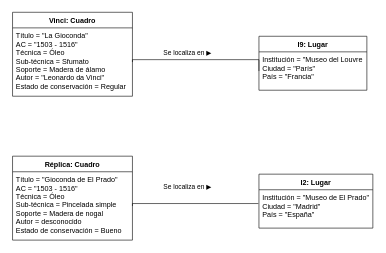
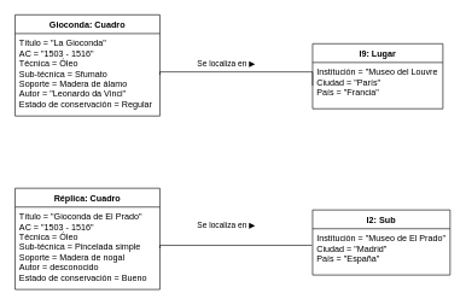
  <mxCell id="0" />
  <mxCell id="1" parent="0" />
- <mxCell id="2" value="Vinci: Cuadro" style="swimlane;fontStyle=1;align=center;verticalAlign=top;childLayout=stackLayout;horizontal=1;startSize=26;horizontalStack=0;resizeParent=1;resizeLast=0;collapsible=1;marginBottom=0;rounded=0;shadow=0;strokeWidth=1;" vertex="1" parent="1"><mxGeometry x="20" y="20" width="200" height="140" as="geometry"><mxRectangle x="230" y="140" width="160" height="26" as="alternateBounds" /></mxGeometry></mxCell>
+ <mxCell id="2" value="Gioconda: Cuadro" style="swimlane;fontStyle=1;align=center;verticalAlign=top;childLayout=stackLayout;horizontal=1;startSize=26;horizontalStack=0;resizeParent=1;resizeLast=0;collapsible=1;marginBottom=0;rounded=0;shadow=0;strokeWidth=1;" vertex="1" parent="1"><mxGeometry x="20" y="20" width="200" height="140" as="geometry"><mxRectangle x="230" y="140" width="160" height="26" as="alternateBounds" /></mxGeometry></mxCell>
  <mxCell id="3" value="Título = &quot;La Gioconda&quot;&#10;AC = &quot;1503 - 1516&quot;&#10;Técnica = Óleo&#10;Sub-técnica = Sfumato&#10;Soporte = Madera de álamo&#10;Autor = &quot;Leonardo da Vinci&quot;&#10;Estado de conservación = Regular" style="text;align=left;verticalAlign=top;spacingLeft=4;spacingRight=4;overflow=hidden;rotatable=0;points=[[0,0.5],[1,0.5]];portConstraint=eastwest;" vertex="1" parent="2"><mxGeometry y="26" width="200" height="114" as="geometry" /></mxCell>
  <mxCell id="4" value="l9: Lugar" style="swimlane;fontStyle=1;align=center;verticalAlign=top;childLayout=stackLayout;horizontal=1;startSize=26;horizontalStack=0;resizeParent=1;resizeLast=0;collapsible=1;marginBottom=0;rounded=0;shadow=0;strokeWidth=1;" vertex="1" parent="1"><mxGeometry x="431" y="60" width="180" height="90" as="geometry"><mxRectangle x="340" y="380" width="170" height="26" as="alternateBounds" /></mxGeometry></mxCell>
  <mxCell id="5" value="Institución = &quot;Museo del Louvre&#10;Ciudad = &quot;París&quot;&#10;País = &quot;Francia&quot;" style="text;align=left;verticalAlign=top;spacingLeft=4;spacingRight=4;overflow=hidden;rotatable=0;points=[[0,0.5],[1,0.5]];portConstraint=eastwest;" vertex="1" parent="4"><mxGeometry y="26" width="180" height="64" as="geometry" /></mxCell>
  <mxCell id="6" value="" style="endArrow=none;html=1;edgeStyle=orthogonalEdgeStyle;rounded=0;exitX=1;exitY=0.5;exitDx=0;exitDy=0;entryX=0;entryY=0.5;entryDx=0;entryDy=0;" edge="1" parent="1" source="3" target="5"><mxGeometry relative="1" as="geometry"><mxPoint x="220" y="20" as="sourcePoint" /><mxPoint x="340" y="100" as="targetPoint" /><Array as="points"><mxPoint x="220" y="99" /></Array></mxGeometry></mxCell>
  <mxCell id="7" value="Se localiza en ▶" style="edgeLabel;resizable=0;html=1;align=left;verticalAlign=bottom;" connectable="0" vertex="1" parent="6"><mxGeometry x="-1" relative="1" as="geometry"><mxPoint x="50" y="-8" as="offset" /></mxGeometry></mxCell>
  <mxCell id="8" value="Réplica: Cuadro" style="swimlane;fontStyle=1;align=center;verticalAlign=top;childLayout=stackLayout;horizontal=1;startSize=26;horizontalStack=0;resizeParent=1;resizeLast=0;collapsible=1;marginBottom=0;rounded=0;shadow=0;strokeWidth=1;" vertex="1" parent="1"><mxGeometry x="20" y="260" width="200" height="140" as="geometry"><mxRectangle x="230" y="140" width="160" height="26" as="alternateBounds" /></mxGeometry></mxCell>
  <mxCell id="9" value="Título = &quot;Gioconda de El Prado&quot;&#10;AC = &quot;1503 - 1516&quot;&#10;Técnica = Óleo&#10;Sub-técnica = Pincelada simple&#10;Soporte = Madera de nogal&#10;Autor = desconocido&#10;Estado de conservación = Bueno" style="text;align=left;verticalAlign=top;spacingLeft=4;spacingRight=4;overflow=hidden;rotatable=0;points=[[0,0.5],[1,0.5]];portConstraint=eastwest;" vertex="1" parent="8"><mxGeometry y="26" width="200" height="114" as="geometry" /></mxCell>
  <mxCell id="10" value="" style="endArrow=none;html=1;edgeStyle=orthogonalEdgeStyle;rounded=0;exitX=1;exitY=0.5;exitDx=0;exitDy=0;" edge="1" parent="1" source="9"><mxGeometry relative="1" as="geometry"><mxPoint x="220" y="260" as="sourcePoint" /><mxPoint x="430" y="339" as="targetPoint" /><Array as="points"><mxPoint x="220" y="339" /></Array></mxGeometry></mxCell>
  <mxCell id="11" value="Se localiza en ▶" style="edgeLabel;resizable=0;html=1;align=left;verticalAlign=bottom;" connectable="0" vertex="1" parent="10"><mxGeometry x="-1" relative="1" as="geometry"><mxPoint x="50" y="-23" as="offset" /></mxGeometry></mxCell>
- <mxCell id="12" value="l2: Lugar" style="swimlane;fontStyle=1;align=center;verticalAlign=top;childLayout=stackLayout;horizontal=1;startSize=26;horizontalStack=0;resizeParent=1;resizeLast=0;collapsible=1;marginBottom=0;rounded=0;shadow=0;strokeWidth=1;" vertex="1" parent="1"><mxGeometry x="431" y="290" width="190" height="90" as="geometry"><mxRectangle x="340" y="380" width="170" height="26" as="alternateBounds" /></mxGeometry></mxCell>
+ <mxCell id="12" value="l2: Sub" style="swimlane;fontStyle=1;align=center;verticalAlign=top;childLayout=stackLayout;horizontal=1;startSize=26;horizontalStack=0;resizeParent=1;resizeLast=0;collapsible=1;marginBottom=0;rounded=0;shadow=0;strokeWidth=1;" vertex="1" parent="1"><mxGeometry x="431" y="290" width="190" height="90" as="geometry"><mxRectangle x="340" y="380" width="170" height="26" as="alternateBounds" /></mxGeometry></mxCell>
  <mxCell id="13" value="Institución = &quot;Museo de El Prado&quot;&#10;Ciudad = &quot;Madrid&quot;&#10;País = &quot;España&quot;" style="text;align=left;verticalAlign=top;spacingLeft=4;spacingRight=4;overflow=hidden;rotatable=0;points=[[0,0.5],[1,0.5]];portConstraint=eastwest;" vertex="1" parent="12"><mxGeometry y="26" width="190" height="64" as="geometry" /></mxCell>
